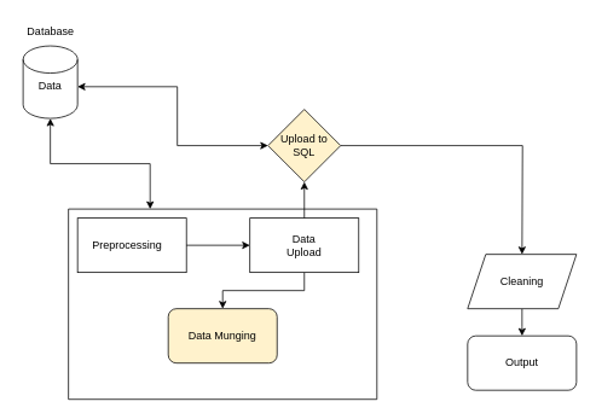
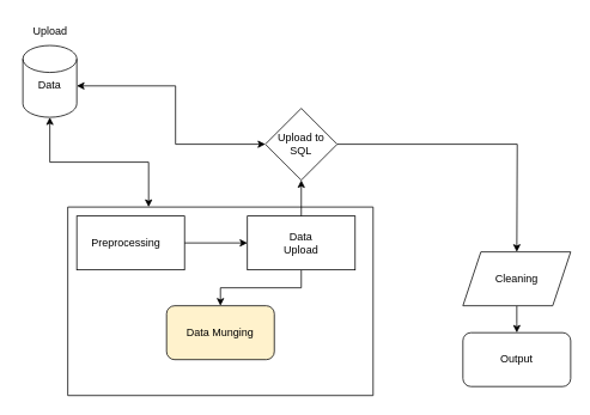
  <mxCell id="0" />
  <mxCell id="1" parent="0" />
  <mxCell id="2" value="" style="shape=cylinder3;whiteSpace=wrap;html=1;boundedLbl=1;backgroundOutline=1;size=15;" vertex="1" parent="1"><mxGeometry x="25" y="50" width="60" height="80" as="geometry" /></mxCell>
  <mxCell id="3" value="Data" style="text;html=1;strokeColor=none;fillColor=none;align=center;verticalAlign=middle;whiteSpace=wrap;rounded=0;" vertex="1" parent="1"><mxGeometry x="25" y="80" width="60" height="30" as="geometry" /></mxCell>
- <mxCell id="4" value="Database" style="text;html=1;align=center;verticalAlign=middle;resizable=0;points=[];autosize=1;strokeColor=none;fillColor=none;" vertex="1" parent="1"><mxGeometry x="20" y="20" width="70" height="30" as="geometry" /></mxCell>
+ <mxCell id="4" value="Upload" style="text;html=1;align=center;verticalAlign=middle;resizable=0;points=[];autosize=1;strokeColor=none;fillColor=none;" vertex="1" parent="1"><mxGeometry x="20" y="20" width="70" height="30" as="geometry" /></mxCell>
  <mxCell id="5" value="" style="endArrow=classic;startArrow=classic;html=1;rounded=0;entryX=0.5;entryY=1;entryDx=0;entryDy=0;entryPerimeter=0;" edge="1" parent="1" target="2"><mxGeometry width="50" height="50" relative="1" as="geometry"><mxPoint x="165" y="230" as="sourcePoint" /><mxPoint x="355" y="290" as="targetPoint" /><Array as="points"><mxPoint x="165" y="180" /><mxPoint x="55" y="180" /></Array></mxGeometry></mxCell>
  <mxCell id="6" value="" style="swimlane;startSize=0;" vertex="1" parent="1"><mxGeometry x="75" y="230" width="340" height="210" as="geometry" /></mxCell>
  <mxCell id="7" value="" style="rounded=0;whiteSpace=wrap;html=1;" vertex="1" parent="6"><mxGeometry x="10" y="10" width="120" height="60" as="geometry" /></mxCell>
  <mxCell id="8" style="edgeStyle=orthogonalEdgeStyle;rounded=0;orthogonalLoop=1;jettySize=auto;html=1;exitX=0.5;exitY=1;exitDx=0;exitDy=0;entryX=0.5;entryY=0;entryDx=0;entryDy=0;" edge="1" parent="6" source="9" target="10"><mxGeometry relative="1" as="geometry" /></mxCell>
  <mxCell id="9" value="" style="rounded=0;whiteSpace=wrap;html=1;" vertex="1" parent="6"><mxGeometry x="200" y="10" width="120" height="60" as="geometry" /></mxCell>
  <mxCell id="10" value="Data Munging" style="rounded=1;whiteSpace=wrap;html=1;fillColor=#fff2cc;" vertex="1" parent="6"><mxGeometry x="110" y="110" width="120" height="60" as="geometry" /></mxCell>
  <mxCell id="11" value="" style="endArrow=classic;html=1;rounded=0;exitX=1;exitY=0.5;exitDx=0;exitDy=0;entryX=0;entryY=0.5;entryDx=0;entryDy=0;" edge="1" parent="6" source="7" target="9"><mxGeometry width="50" height="50" relative="1" as="geometry"><mxPoint x="230" y="110" as="sourcePoint" /><mxPoint x="280" y="60" as="targetPoint" /></mxGeometry></mxCell>
  <mxCell id="12" value="Preprocessing" style="text;html=1;strokeColor=none;fillColor=none;align=center;verticalAlign=middle;whiteSpace=wrap;rounded=0;" vertex="1" parent="6"><mxGeometry x="30" y="25" width="70" height="30" as="geometry" /></mxCell>
  <mxCell id="13" value="Data Upload" style="text;html=1;strokeColor=none;fillColor=none;align=center;verticalAlign=middle;whiteSpace=wrap;rounded=0;" vertex="1" parent="6"><mxGeometry x="230" y="25" width="60" height="30" as="geometry" /></mxCell>
  <mxCell id="14" style="edgeStyle=orthogonalEdgeStyle;rounded=0;orthogonalLoop=1;jettySize=auto;html=1;" edge="1" parent="1" source="15"><mxGeometry relative="1" as="geometry"><mxPoint x="575" y="280" as="targetPoint" /></mxGeometry></mxCell>
- <mxCell id="15" value="Upload to SQL" style="rhombus;whiteSpace=wrap;html=1;fillColor=#fff2cc;" vertex="1" parent="1"><mxGeometry x="295" y="120" width="80" height="80" as="geometry" /></mxCell>
+ <mxCell id="15" value="Upload to SQL" style="rhombus;whiteSpace=wrap;html=1;" vertex="1" parent="1"><mxGeometry x="295" y="120" width="80" height="80" as="geometry" /></mxCell>
  <mxCell id="16" style="edgeStyle=orthogonalEdgeStyle;rounded=0;orthogonalLoop=1;jettySize=auto;html=1;entryX=0.5;entryY=1;entryDx=0;entryDy=0;" edge="1" parent="1" source="9" target="15"><mxGeometry relative="1" as="geometry" /></mxCell>
  <mxCell id="17" style="edgeStyle=orthogonalEdgeStyle;rounded=0;orthogonalLoop=1;jettySize=auto;html=1;" edge="1" parent="1" source="18"><mxGeometry relative="1" as="geometry"><mxPoint x="575" y="370" as="targetPoint" /></mxGeometry></mxCell>
  <mxCell id="18" value="Cleaning" style="shape=parallelogram;perimeter=parallelogramPerimeter;whiteSpace=wrap;html=1;fixedSize=1;" vertex="1" parent="1"><mxGeometry x="515" y="280" width="120" height="60" as="geometry" /></mxCell>
  <mxCell id="19" value="Output" style="rounded=1;whiteSpace=wrap;html=1;" vertex="1" parent="1"><mxGeometry x="515" y="370" width="120" height="60" as="geometry" /></mxCell>
  <mxCell id="20" value="" style="endArrow=classic;startArrow=classic;html=1;rounded=0;exitX=1;exitY=0.5;exitDx=0;exitDy=0;" edge="1" parent="1" source="3"><mxGeometry width="50" height="50" relative="1" as="geometry"><mxPoint x="245" y="210" as="sourcePoint" /><mxPoint x="295" y="160" as="targetPoint" /><Array as="points"><mxPoint x="195" y="95" /><mxPoint x="195" y="160" /></Array></mxGeometry></mxCell>
